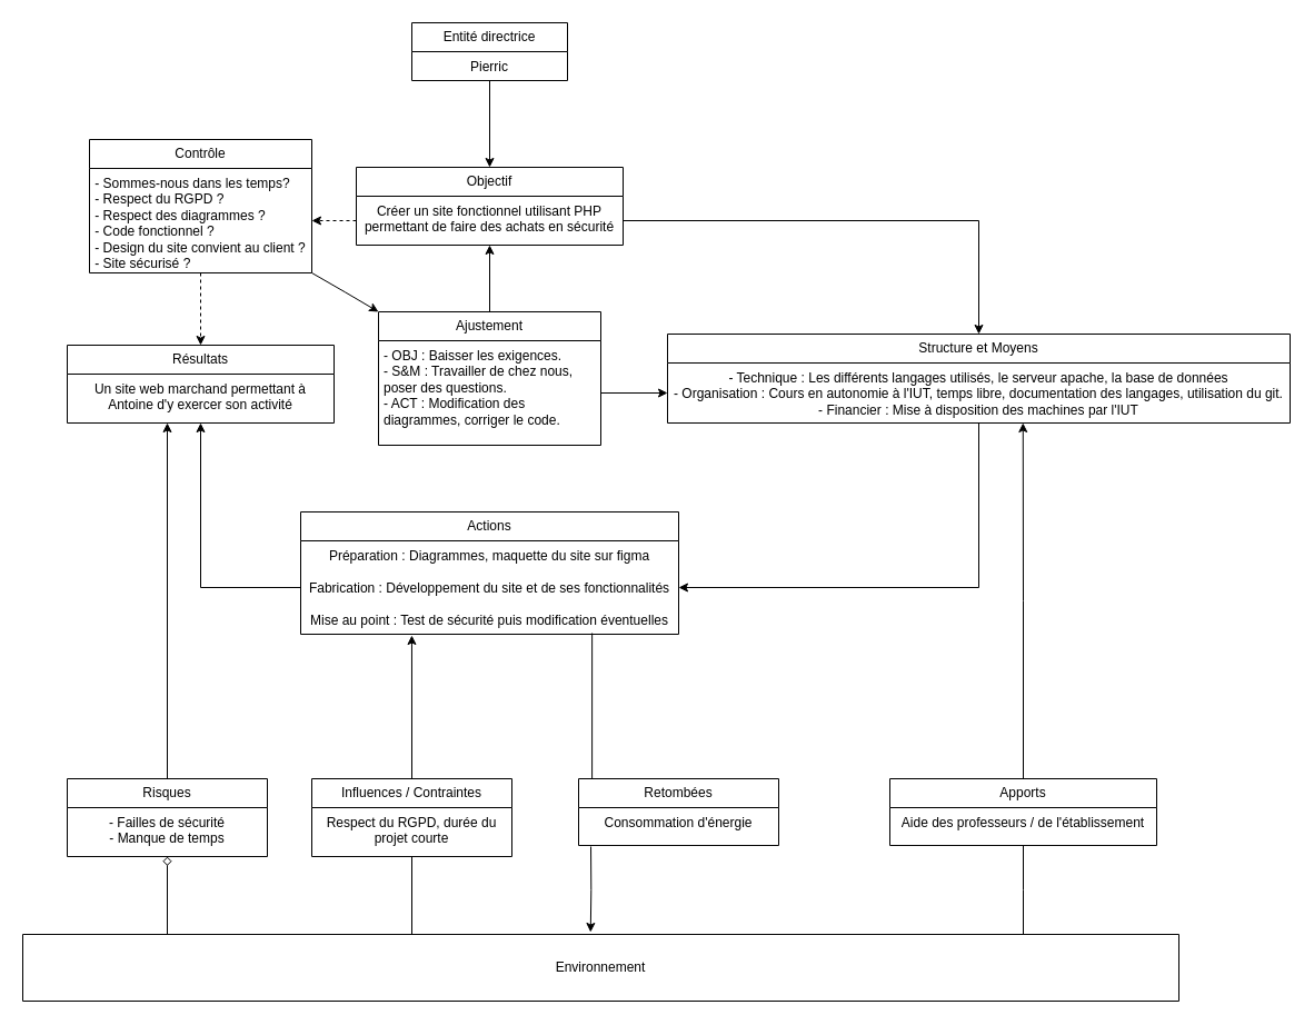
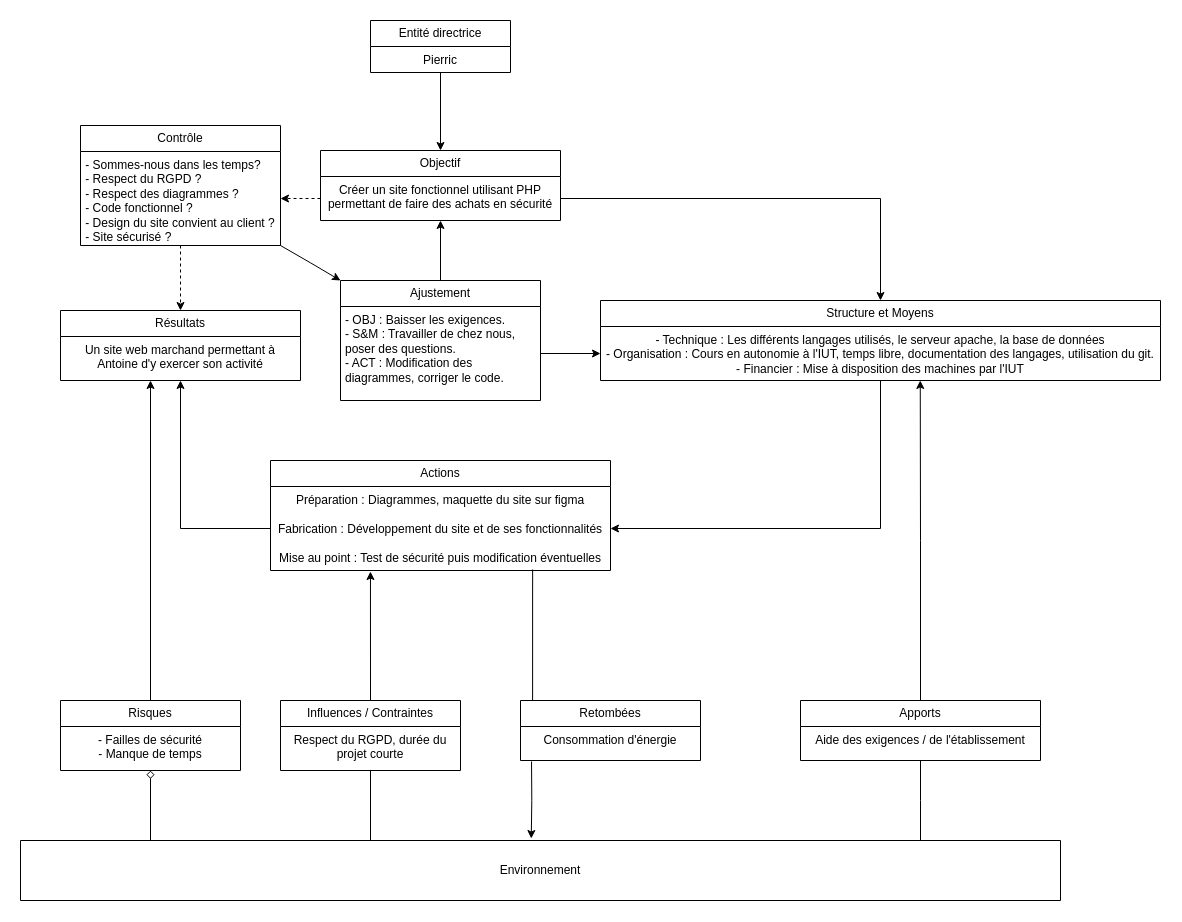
  <mxCell id="0" />
  <mxCell id="1" parent="0" />
  <mxCell id="2" style="edgeStyle=orthogonalEdgeStyle;rounded=0;orthogonalLoop=1;jettySize=auto;html=1;exitX=0.5;exitY=1;exitDx=0;exitDy=0;entryX=0.5;entryY=0;entryDx=0;entryDy=0;" edge="1" parent="1" source="3" target="5"><mxGeometry relative="1" as="geometry" /></mxCell>
  <mxCell id="3" value="Entité directrice" style="swimlane;fontStyle=0;childLayout=stackLayout;horizontal=1;startSize=26;fillColor=none;horizontalStack=0;resizeParent=1;resizeParentMax=0;resizeLast=0;collapsible=1;marginBottom=0;whiteSpace=wrap;html=1;" vertex="1" parent="1"><mxGeometry x="370" y="20" width="140" height="52" as="geometry" /></mxCell>
  <mxCell id="4" value="&lt;div align=&quot;center&quot;&gt;Pierric&lt;/div&gt;" style="text;strokeColor=none;fillColor=none;align=center;verticalAlign=top;spacingLeft=4;spacingRight=4;overflow=hidden;rotatable=0;points=[[0,0.5],[1,0.5]];portConstraint=eastwest;whiteSpace=wrap;html=1;" vertex="1" parent="3"><mxGeometry y="26" width="140" height="26" as="geometry" /></mxCell>
  <mxCell id="5" value="Objectif" style="swimlane;fontStyle=0;childLayout=stackLayout;horizontal=1;startSize=26;fillColor=none;horizontalStack=0;resizeParent=1;resizeParentMax=0;resizeLast=0;collapsible=1;marginBottom=0;whiteSpace=wrap;html=1;" vertex="1" parent="1"><mxGeometry x="320" y="150" width="240" height="70" as="geometry" /></mxCell>
  <mxCell id="6" value="Créer un site fonctionnel utilisant PHP permettant de faire des achats en sécurité" style="text;strokeColor=none;fillColor=none;align=center;verticalAlign=top;spacingLeft=4;spacingRight=4;overflow=hidden;rotatable=0;points=[[0,0.5],[1,0.5]];portConstraint=eastwest;whiteSpace=wrap;html=1;" vertex="1" parent="5"><mxGeometry y="26" width="240" height="44" as="geometry" /></mxCell>
  <mxCell id="7" style="edgeStyle=isometricEdgeStyle;rounded=0;orthogonalLoop=1;jettySize=auto;html=1;exitX=1;exitY=1;exitDx=0;exitDy=0;entryX=0;entryY=0;entryDx=0;entryDy=0;elbow=vertical;" edge="1" parent="1" source="9" target="13"><mxGeometry relative="1" as="geometry" /></mxCell>
  <mxCell id="8" style="edgeStyle=orthogonalEdgeStyle;rounded=0;orthogonalLoop=1;jettySize=auto;html=1;entryX=0.5;entryY=0;entryDx=0;entryDy=0;dashed=1;" edge="1" parent="1" source="9" target="20"><mxGeometry relative="1" as="geometry" /></mxCell>
  <mxCell id="9" value="Contrôle" style="swimlane;fontStyle=0;childLayout=stackLayout;horizontal=1;startSize=26;fillColor=none;horizontalStack=0;resizeParent=1;resizeParentMax=0;resizeLast=0;collapsible=1;marginBottom=0;whiteSpace=wrap;html=1;" vertex="1" parent="1"><mxGeometry x="80" y="125" width="200" height="120" as="geometry" /></mxCell>
  <mxCell id="10" value="&lt;div align=&quot;left&quot;&gt;- Sommes-nous dans les temps?&lt;/div&gt;&lt;div align=&quot;left&quot;&gt;- Respect du RGPD ?&lt;/div&gt;&lt;div align=&quot;left&quot;&gt;- Respect des diagrammes ?&lt;/div&gt;&lt;div align=&quot;left&quot;&gt;- Code fonctionnel ?&lt;/div&gt;&lt;div align=&quot;left&quot;&gt;- Design du site convient au client ?&lt;/div&gt;&lt;div align=&quot;left&quot;&gt;- Site sécurisé ?&lt;br&gt;&lt;/div&gt;" style="text;strokeColor=none;fillColor=none;align=center;verticalAlign=top;spacingLeft=4;spacingRight=4;overflow=hidden;rotatable=0;points=[[0,0.5],[1,0.5]];portConstraint=eastwest;whiteSpace=wrap;html=1;" vertex="1" parent="9"><mxGeometry y="26" width="200" height="94" as="geometry" /></mxCell>
  <mxCell id="11" style="edgeStyle=orthogonalEdgeStyle;rounded=0;orthogonalLoop=1;jettySize=auto;html=1;exitX=0;exitY=0.5;exitDx=0;exitDy=0;entryX=1;entryY=0.5;entryDx=0;entryDy=0;dashed=1;" edge="1" parent="1" source="6" target="10"><mxGeometry relative="1" as="geometry" /></mxCell>
  <mxCell id="12" style="edgeStyle=orthogonalEdgeStyle;rounded=0;orthogonalLoop=1;jettySize=auto;html=1;exitX=0.5;exitY=0;exitDx=0;exitDy=0;entryX=0.5;entryY=1;entryDx=0;entryDy=0;" edge="1" parent="1" source="13" target="5"><mxGeometry relative="1" as="geometry" /></mxCell>
  <mxCell id="13" value="Ajustement" style="swimlane;fontStyle=0;childLayout=stackLayout;horizontal=1;startSize=26;fillColor=none;horizontalStack=0;resizeParent=1;resizeParentMax=0;resizeLast=0;collapsible=1;marginBottom=0;whiteSpace=wrap;html=1;" vertex="1" parent="1"><mxGeometry x="340" y="280" width="200" height="120" as="geometry" /></mxCell>
  <mxCell id="14" value="&lt;div align=&quot;left&quot;&gt;- OBJ : Baisser les exigences.&lt;/div&gt;&lt;div align=&quot;left&quot;&gt;- S&amp;amp;M : Travailler de chez nous, poser des questions.&lt;/div&gt;&lt;div align=&quot;left&quot;&gt;- ACT : Modification des diagrammes, corriger le code.&lt;br&gt;&lt;/div&gt;" style="text;strokeColor=none;fillColor=none;align=center;verticalAlign=top;spacingLeft=4;spacingRight=4;overflow=hidden;rotatable=0;points=[[0,0.5],[1,0.5]];portConstraint=eastwest;whiteSpace=wrap;html=1;" vertex="1" parent="13"><mxGeometry y="26" width="200" height="94" as="geometry" /></mxCell>
  <mxCell id="15" style="edgeStyle=orthogonalEdgeStyle;rounded=0;orthogonalLoop=1;jettySize=auto;html=1;exitX=0.5;exitY=1;exitDx=0;exitDy=0;entryX=1;entryY=0.5;entryDx=0;entryDy=0;" edge="1" parent="1" source="16" target="23"><mxGeometry relative="1" as="geometry" /></mxCell>
  <mxCell id="16" value="Structure et Moyens" style="swimlane;fontStyle=0;childLayout=stackLayout;horizontal=1;startSize=26;fillColor=none;horizontalStack=0;resizeParent=1;resizeParentMax=0;resizeLast=0;collapsible=1;marginBottom=0;whiteSpace=wrap;html=1;" vertex="1" parent="1"><mxGeometry x="600" y="300" width="560" height="80" as="geometry" /></mxCell>
  <mxCell id="17" value="&lt;div align=&quot;center&quot;&gt;- Technique : Les différents langages utilisés, le serveur apache, la base de données&lt;/div&gt;&lt;div align=&quot;center&quot;&gt;- Organisation : Cours en autonomie à l'IUT, temps libre, documentation des langages, utilisation du git.&lt;/div&gt;&lt;div align=&quot;center&quot;&gt;- Financier : Mise à disposition des machines par l'IUT&lt;br&gt;&lt;/div&gt;" style="text;strokeColor=none;fillColor=none;align=center;verticalAlign=top;spacingLeft=4;spacingRight=4;overflow=hidden;rotatable=0;points=[[0,0.5],[1,0.5]];portConstraint=eastwest;whiteSpace=wrap;html=1;" vertex="1" parent="16"><mxGeometry y="26" width="560" height="54" as="geometry" /></mxCell>
  <mxCell id="18" style="edgeStyle=orthogonalEdgeStyle;rounded=0;orthogonalLoop=1;jettySize=auto;html=1;exitX=1;exitY=0.5;exitDx=0;exitDy=0;entryX=0;entryY=0.5;entryDx=0;entryDy=0;" edge="1" parent="1" source="14" target="17"><mxGeometry relative="1" as="geometry" /></mxCell>
  <mxCell id="19" style="edgeStyle=orthogonalEdgeStyle;rounded=0;orthogonalLoop=1;jettySize=auto;html=1;exitX=1;exitY=0.5;exitDx=0;exitDy=0;entryX=0.5;entryY=0;entryDx=0;entryDy=0;" edge="1" parent="1" source="6" target="16"><mxGeometry relative="1" as="geometry" /></mxCell>
  <mxCell id="20" value="Résultats" style="swimlane;fontStyle=0;childLayout=stackLayout;horizontal=1;startSize=26;fillColor=none;horizontalStack=0;resizeParent=1;resizeParentMax=0;resizeLast=0;collapsible=1;marginBottom=0;whiteSpace=wrap;html=1;" vertex="1" parent="1"><mxGeometry x="60" y="310" width="240" height="70" as="geometry" /></mxCell>
  <mxCell id="21" value="Un site web marchand permettant à Antoine d'y exercer son activité" style="text;strokeColor=none;fillColor=none;align=center;verticalAlign=top;spacingLeft=4;spacingRight=4;overflow=hidden;rotatable=0;points=[[0,0.5],[1,0.5]];portConstraint=eastwest;whiteSpace=wrap;html=1;" vertex="1" parent="20"><mxGeometry y="26" width="240" height="44" as="geometry" /></mxCell>
  <mxCell id="22" value="Actions" style="swimlane;fontStyle=0;childLayout=stackLayout;horizontal=1;startSize=26;fillColor=none;horizontalStack=0;resizeParent=1;resizeParentMax=0;resizeLast=0;collapsible=1;marginBottom=0;whiteSpace=wrap;html=1;" vertex="1" parent="1"><mxGeometry x="270" y="460" width="340" height="110" as="geometry" /></mxCell>
  <mxCell id="23" value="&lt;div&gt;Préparation : Diagrammes, maquette du site sur figma&lt;/div&gt;&lt;div&gt;&lt;br&gt;&lt;/div&gt;&lt;div&gt;Fabrication : Développement du site et de ses fonctionnalités&lt;/div&gt;&lt;div&gt;&lt;br&gt;&lt;/div&gt;&lt;div&gt;Mise au point : Test de sécurité puis modification éventuelles&lt;br&gt;&lt;/div&gt;" style="text;strokeColor=none;fillColor=none;align=center;verticalAlign=top;spacingLeft=4;spacingRight=4;overflow=hidden;rotatable=0;points=[[0,0.5],[1,0.5]];portConstraint=eastwest;whiteSpace=wrap;html=1;" vertex="1" parent="22"><mxGeometry y="26" width="340" height="84" as="geometry" /></mxCell>
  <mxCell id="24" style="edgeStyle=orthogonalEdgeStyle;rounded=0;orthogonalLoop=1;jettySize=auto;html=1;exitX=0;exitY=0.5;exitDx=0;exitDy=0;" edge="1" parent="1" source="23" target="20"><mxGeometry relative="1" as="geometry" /></mxCell>
  <mxCell id="25" value="Risques" style="swimlane;fontStyle=0;childLayout=stackLayout;horizontal=1;startSize=26;fillColor=none;horizontalStack=0;resizeParent=1;resizeParentMax=0;resizeLast=0;collapsible=1;marginBottom=0;whiteSpace=wrap;html=1;" vertex="1" parent="1"><mxGeometry x="60" y="700" width="180" height="70" as="geometry" /></mxCell>
  <mxCell id="26" value="&lt;div&gt;- Failles de sécurité&lt;/div&gt;&lt;div&gt;- Manque de temps&lt;br&gt;&lt;/div&gt;" style="text;strokeColor=none;fillColor=none;align=center;verticalAlign=top;spacingLeft=4;spacingRight=4;overflow=hidden;rotatable=0;points=[[0,0.5],[1,0.5]];portConstraint=eastwest;whiteSpace=wrap;html=1;" vertex="1" parent="25"><mxGeometry y="26" width="180" height="44" as="geometry" /></mxCell>
  <mxCell id="27" style="edgeStyle=orthogonalEdgeStyle;rounded=0;orthogonalLoop=1;jettySize=auto;html=1;exitX=0.5;exitY=0;exitDx=0;exitDy=0;entryX=0.375;entryY=1;entryDx=0;entryDy=0;entryPerimeter=0;" edge="1" parent="1" source="25" target="21"><mxGeometry relative="1" as="geometry" /></mxCell>
  <mxCell id="28" value="Influences / Contraintes" style="swimlane;fontStyle=0;childLayout=stackLayout;horizontal=1;startSize=26;fillColor=none;horizontalStack=0;resizeParent=1;resizeParentMax=0;resizeLast=0;collapsible=1;marginBottom=0;whiteSpace=wrap;html=1;" vertex="1" parent="1"><mxGeometry x="280" y="700" width="180" height="70" as="geometry" /></mxCell>
  <mxCell id="29" value="Respect du RGPD, durée du projet courte" style="text;strokeColor=none;fillColor=none;align=center;verticalAlign=top;spacingLeft=4;spacingRight=4;overflow=hidden;rotatable=0;points=[[0,0.5],[1,0.5]];portConstraint=eastwest;whiteSpace=wrap;html=1;" vertex="1" parent="28"><mxGeometry y="26" width="180" height="44" as="geometry" /></mxCell>
  <mxCell id="30" style="edgeStyle=orthogonalEdgeStyle;rounded=0;orthogonalLoop=1;jettySize=auto;html=1;exitX=0.5;exitY=0;exitDx=0;exitDy=0;entryX=0.294;entryY=1.012;entryDx=0;entryDy=0;entryPerimeter=0;" edge="1" parent="1" source="28" target="23"><mxGeometry relative="1" as="geometry" /></mxCell>
  <mxCell id="31" value="Retombées" style="swimlane;fontStyle=0;childLayout=stackLayout;horizontal=1;startSize=26;fillColor=none;horizontalStack=0;resizeParent=1;resizeParentMax=0;resizeLast=0;collapsible=1;marginBottom=0;whiteSpace=wrap;html=1;" vertex="1" parent="1"><mxGeometry x="520" y="700" width="180" height="60" as="geometry" /></mxCell>
  <mxCell id="32" value="Consommation d'énergie" style="text;strokeColor=none;fillColor=none;align=center;verticalAlign=top;spacingLeft=4;spacingRight=4;overflow=hidden;rotatable=0;points=[[0,0.5],[1,0.5]];portConstraint=eastwest;whiteSpace=wrap;html=1;" vertex="1" parent="31"><mxGeometry y="26" width="180" height="34" as="geometry" /></mxCell>
  <mxCell id="33" value="Apports" style="swimlane;fontStyle=0;childLayout=stackLayout;horizontal=1;startSize=26;fillColor=none;horizontalStack=0;resizeParent=1;resizeParentMax=0;resizeLast=0;collapsible=1;marginBottom=0;whiteSpace=wrap;html=1;" vertex="1" parent="1"><mxGeometry x="800" y="700" width="240" height="60" as="geometry" /></mxCell>
- <mxCell id="34" value="Aide des professeurs / de l'établissement" style="text;strokeColor=none;fillColor=none;align=center;verticalAlign=top;spacingLeft=4;spacingRight=4;overflow=hidden;rotatable=0;points=[[0,0.5],[1,0.5]];portConstraint=eastwest;whiteSpace=wrap;html=1;" vertex="1" parent="33"><mxGeometry y="26" width="240" height="34" as="geometry" /></mxCell>
+ <mxCell id="34" value="Aide des exigences / de l'établissement" style="text;strokeColor=none;fillColor=none;align=center;verticalAlign=top;spacingLeft=4;spacingRight=4;overflow=hidden;rotatable=0;points=[[0,0.5],[1,0.5]];portConstraint=eastwest;whiteSpace=wrap;html=1;" vertex="1" parent="33"><mxGeometry y="26" width="240" height="34" as="geometry" /></mxCell>
  <mxCell id="35" style="edgeStyle=orthogonalEdgeStyle;rounded=0;orthogonalLoop=1;jettySize=auto;html=1;exitX=0.5;exitY=0;exitDx=0;exitDy=0;entryX=0.571;entryY=1;entryDx=0;entryDy=0;entryPerimeter=0;" edge="1" parent="1" source="33" target="17"><mxGeometry relative="1" as="geometry" /></mxCell>
  <mxCell id="36" style="edgeStyle=orthogonalEdgeStyle;rounded=0;orthogonalLoop=1;jettySize=auto;html=1;exitX=0.25;exitY=0;exitDx=0;exitDy=0;entryX=0.5;entryY=1;entryDx=0;entryDy=0;endArrow=none;endFill=0;" edge="1" parent="1" source="38" target="28"><mxGeometry relative="1" as="geometry"><Array as="points"><mxPoint x="370" y="840" /></Array></mxGeometry></mxCell>
  <mxCell id="37" style="edgeStyle=orthogonalEdgeStyle;rounded=0;orthogonalLoop=1;jettySize=auto;html=1;exitX=0.25;exitY=0;exitDx=0;exitDy=0;entryX=0.5;entryY=1;entryDx=0;entryDy=0;endArrow=diamond;endFill=0;" edge="1" parent="1" source="38" target="25"><mxGeometry relative="1" as="geometry"><Array as="points"><mxPoint x="150" y="840" /></Array></mxGeometry></mxCell>
  <mxCell id="38" value="Environnement" style="swimlane;fontStyle=0;childLayout=stackLayout;horizontal=1;startSize=60;fillColor=none;horizontalStack=0;resizeParent=1;resizeParentMax=0;resizeLast=0;collapsible=1;marginBottom=0;whiteSpace=wrap;html=1;" vertex="1" parent="1"><mxGeometry x="20" y="840" width="1040" height="60" as="geometry" /></mxCell>
  <mxCell id="39" style="edgeStyle=orthogonalEdgeStyle;rounded=0;orthogonalLoop=1;jettySize=auto;html=1;exitX=0.5;exitY=1;exitDx=0;exitDy=0;endArrow=none;endFill=0;" edge="1" parent="1" source="33"><mxGeometry relative="1" as="geometry"><mxPoint x="920" y="840" as="targetPoint" /></mxGeometry></mxCell>
  <mxCell id="40" style="edgeStyle=orthogonalEdgeStyle;rounded=0;orthogonalLoop=1;jettySize=auto;html=1;exitX=0.25;exitY=0;exitDx=0;exitDy=0;entryX=0.771;entryY=0.988;entryDx=0;entryDy=0;entryPerimeter=0;endArrow=none;endFill=0;" edge="1" parent="1" source="31" target="23"><mxGeometry relative="1" as="geometry"><Array as="points"><mxPoint x="532" y="700" /></Array></mxGeometry></mxCell>
  <mxCell id="41" style="edgeStyle=orthogonalEdgeStyle;rounded=0;orthogonalLoop=1;jettySize=auto;html=1;exitX=0.494;exitY=-0.033;exitDx=0;exitDy=0;entryX=0.078;entryY=1.029;entryDx=0;entryDy=0;entryPerimeter=0;exitPerimeter=0;endArrow=none;endFill=0;startArrow=classic;startFill=1;" edge="1" parent="1"><mxGeometry relative="1" as="geometry"><mxPoint x="530.76" y="838.02" as="sourcePoint" /><mxPoint x="531.04" y="760.986" as="targetPoint" /></mxGeometry></mxCell>
